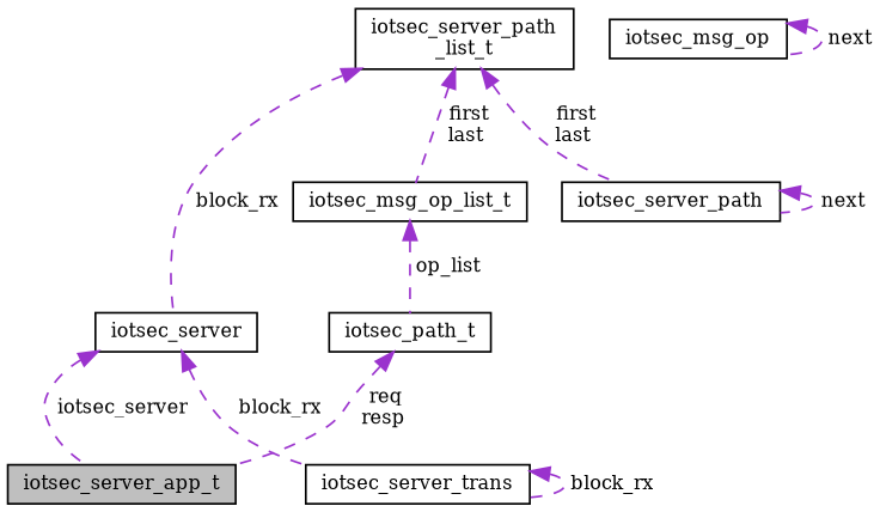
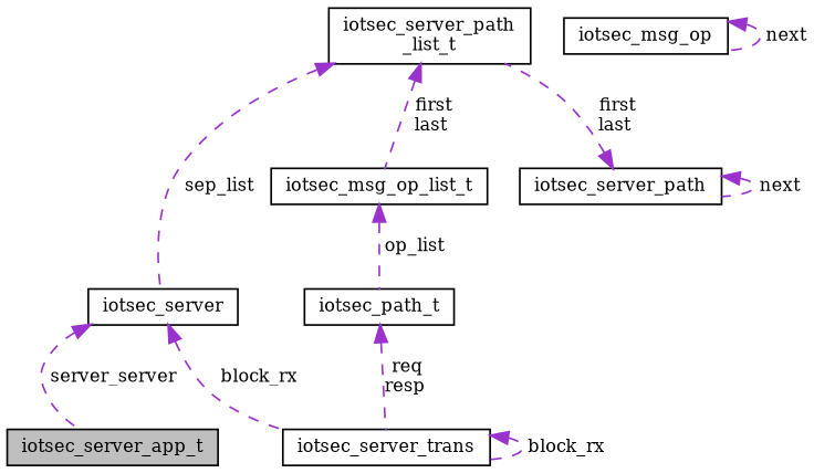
  digraph {
    fontname="DejaVu Serif"
    node [color=black fillcolor=white fontname="DejaVu Serif" fontsize=10 shape=record style=filled]
    edge [color=darkorchid3 dir=back fontname="DejaVu Serif" fontsize=10 labelfontname=Helvetica labelfontsize=10 style=dashed]
    n1 [fillcolor=grey75 fontcolor=black height=0.2 label=iotsec_server_app_t width=0.4]
    n2 [height=0.2 label=iotsec_server width=0.4]
    n3 [height=0.2 label=iotsec_server_trans width=0.4]
    n4 [height=0.2 label=iotsec_path_t width=0.4]
    n5 [height=0.2 label=iotsec_msg_op_list_t width=0.4]
    n6 [height=0.2 label=iotsec_msg_op width=0.4]
    n7 [height=0.2 label="iotsec_server_path\l_list_t" width=0.4]
    n8 [height=0.2 label=iotsec_server_path width=0.4]
-   n2 -> n1 [label=" iotsec_server"]
+   n2 -> n1 [label=" server_server"]
    n2 -> n3 [label=" block_rx"]
    n3 -> n3 [label=" block_rx"]
-   n4 -> n1 [label=" req\nresp"]
+   n4 -> n3 [label=" req\nresp"]
    n5 -> n4 [label=" op_list"]
    n6 -> n6 [label=" next"]
-   n7 -> n2 [label=" block_rx"]
+   n7 -> n2 [label=" sep_list"]
    n7 -> n5 [label=" first\nlast"]
-   n7 -> n8 [label=" first\nlast"]
+   n8 -> n7 [label=" first\nlast"]
    n8 -> n8 [label=" next"]
  }
